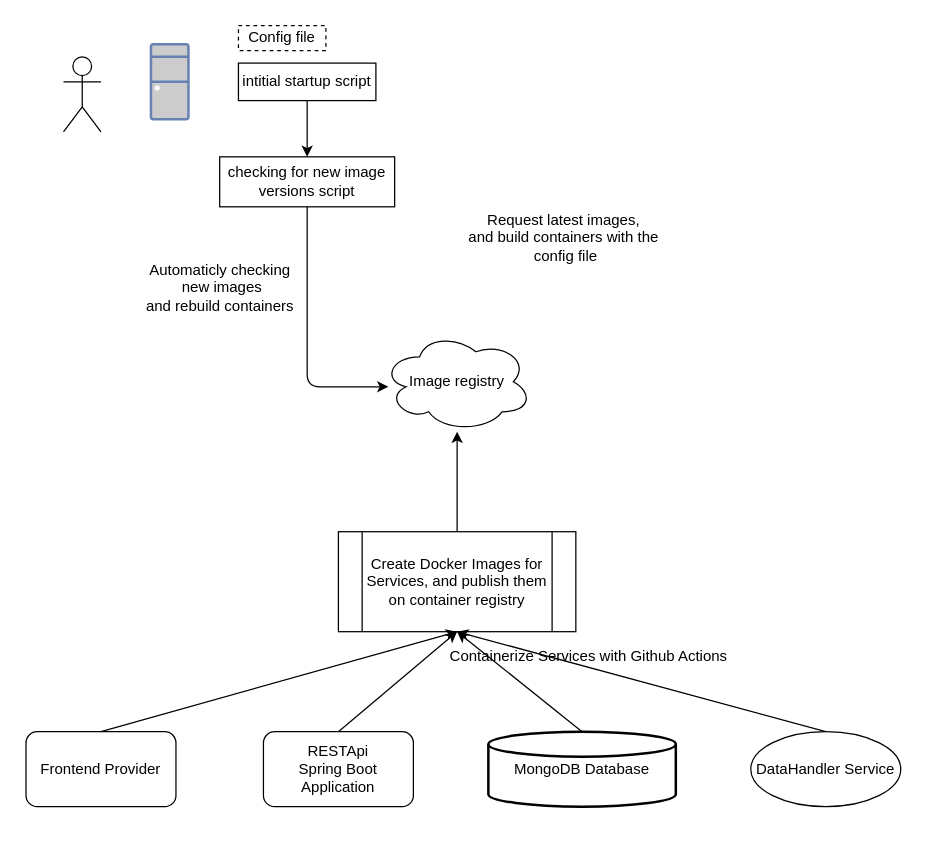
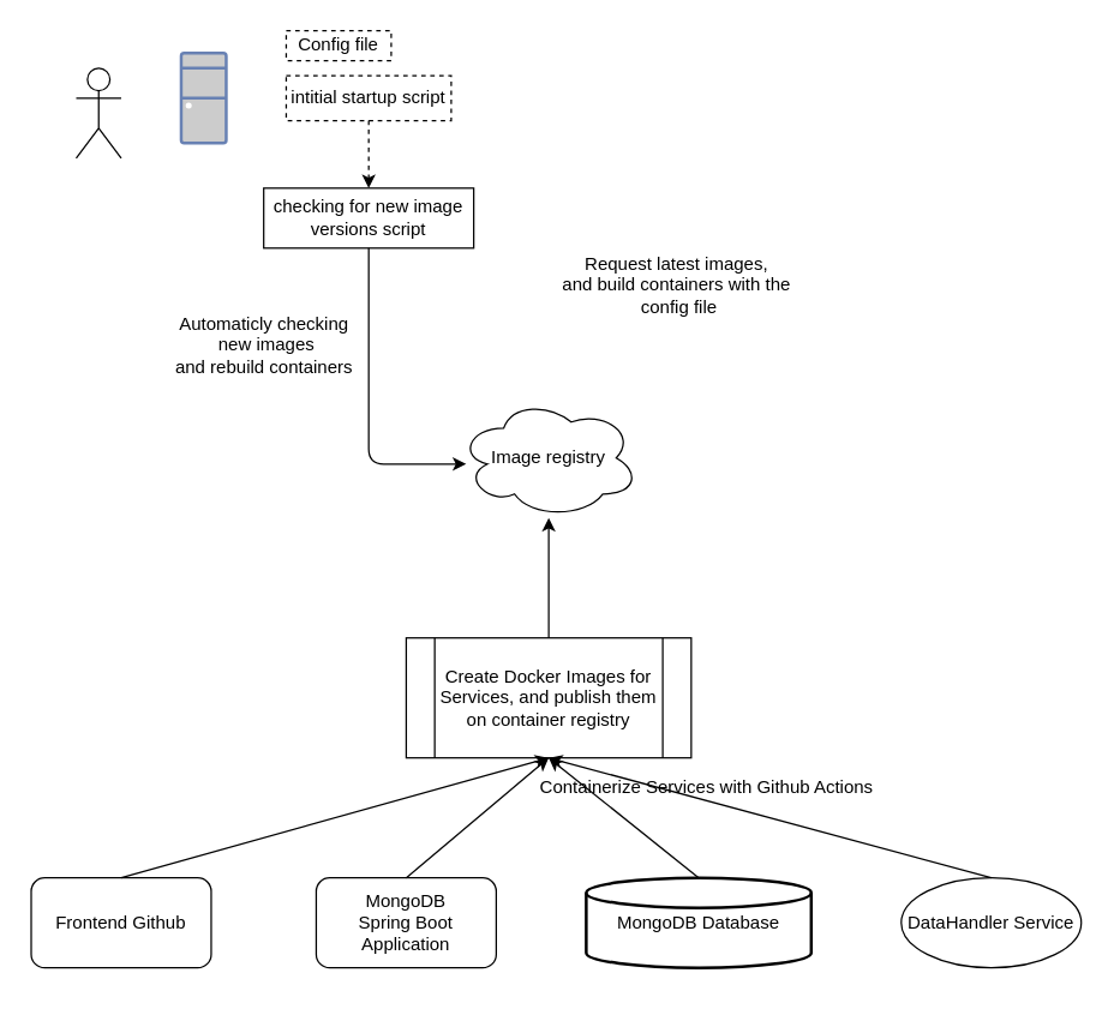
  <mxCell id="0" />
  <mxCell id="1" parent="0" />
- <mxCell id="2" value="RESTApi&lt;br&gt;Spring Boot Application" style="rounded=1;whiteSpace=wrap;html=1;" parent="1" vertex="1"><mxGeometry x="210" y="585" width="120" height="60" as="geometry" /></mxCell>
+ <mxCell id="2" value="MongoDB&lt;br&gt;Spring Boot Application" style="rounded=1;whiteSpace=wrap;html=1;" parent="1" vertex="1"><mxGeometry x="210" y="585" width="120" height="60" as="geometry" /></mxCell>
  <mxCell id="3" value="MongoDB Database" style="strokeWidth=2;html=1;shape=mxgraph.flowchart.database;whiteSpace=wrap;" parent="1" vertex="1"><mxGeometry x="390" y="585" width="150" height="60" as="geometry" /></mxCell>
  <mxCell id="4" value="DataHandler Service" style="ellipse;whiteSpace=wrap;html=1;" parent="1" vertex="1"><mxGeometry x="600" y="585" width="120" height="60" as="geometry" /></mxCell>
- <mxCell id="5" value="Frontend Provider&lt;br&gt;" style="rounded=1;whiteSpace=wrap;html=1;" parent="1" vertex="1"><mxGeometry x="20" y="585" width="120" height="60" as="geometry" /></mxCell>
+ <mxCell id="5" value="Frontend Github&lt;br&gt;" style="rounded=1;whiteSpace=wrap;html=1;" parent="1" vertex="1"><mxGeometry x="20" y="585" width="120" height="60" as="geometry" /></mxCell>
  <mxCell id="6" style="edgeStyle=orthogonalEdgeStyle;rounded=0;orthogonalLoop=1;jettySize=auto;html=1;exitX=0.5;exitY=1;exitDx=0;exitDy=0;" parent="1" edge="1"><mxGeometry relative="1" as="geometry"><mxPoint x="70" y="655" as="sourcePoint" /><mxPoint x="70" y="655" as="targetPoint" /></mxGeometry></mxCell>
  <mxCell id="7" value="Create Docker Images for Services, and publish them on container registry" style="shape=process;whiteSpace=wrap;html=1;backgroundOutline=1;" vertex="1" parent="1"><mxGeometry x="270" y="425" width="190" height="80" as="geometry" /></mxCell>
  <mxCell id="8" value="" style="endArrow=classic;html=1;entryX=0.5;entryY=1;entryDx=0;entryDy=0;exitX=0.5;exitY=0;exitDx=0;exitDy=0;" edge="1" parent="1" source="5" target="7"><mxGeometry width="50" height="50" relative="1" as="geometry"><mxPoint x="70" y="585" as="sourcePoint" /><mxPoint x="120" y="535" as="targetPoint" /></mxGeometry></mxCell>
  <mxCell id="9" value="" style="endArrow=classic;html=1;exitX=0.5;exitY=0;exitDx=0;exitDy=0;entryX=0.5;entryY=1;entryDx=0;entryDy=0;" edge="1" parent="1" source="2" target="7"><mxGeometry width="50" height="50" relative="1" as="geometry"><mxPoint x="300" y="585" as="sourcePoint" /><mxPoint x="350" y="535" as="targetPoint" /></mxGeometry></mxCell>
  <mxCell id="10" value="" style="endArrow=classic;html=1;exitX=0.5;exitY=0;exitDx=0;exitDy=0;exitPerimeter=0;entryX=0.5;entryY=1;entryDx=0;entryDy=0;" edge="1" parent="1" source="3" target="7"><mxGeometry width="50" height="50" relative="1" as="geometry"><mxPoint x="440" y="575" as="sourcePoint" /><mxPoint x="490" y="525" as="targetPoint" /></mxGeometry></mxCell>
  <mxCell id="11" value="" style="endArrow=classic;html=1;exitX=0.5;exitY=0;exitDx=0;exitDy=0;entryX=0.5;entryY=1;entryDx=0;entryDy=0;" edge="1" parent="1" source="4" target="7"><mxGeometry width="50" height="50" relative="1" as="geometry"><mxPoint x="570" y="565" as="sourcePoint" /><mxPoint x="620" y="515" as="targetPoint" /></mxGeometry></mxCell>
  <mxCell id="12" value="Containerize Services with Github Actions" style="text;html=1;align=center;verticalAlign=middle;resizable=0;points=[];autosize=1;" vertex="1" parent="1"><mxGeometry x="350" y="515" width="240" height="20" as="geometry" /></mxCell>
  <mxCell id="13" value="Image registry" style="ellipse;shape=cloud;whiteSpace=wrap;html=1;" vertex="1" parent="1"><mxGeometry x="305" y="265" width="120" height="80" as="geometry" /></mxCell>
  <mxCell id="14" value="" style="endArrow=classic;html=1;exitX=0.5;exitY=0;exitDx=0;exitDy=0;" edge="1" parent="1" source="7"><mxGeometry width="50" height="50" relative="1" as="geometry"><mxPoint x="310" y="445" as="sourcePoint" /><mxPoint x="365" y="345" as="targetPoint" /></mxGeometry></mxCell>
  <mxCell id="15" value="" style="shape=umlActor;verticalLabelPosition=bottom;verticalAlign=top;html=1;outlineConnect=0;" vertex="1" parent="1"><mxGeometry x="50" y="45" width="30" height="60" as="geometry" /></mxCell>
  <mxCell id="16" value="" style="fontColor=#0066CC;verticalAlign=top;verticalLabelPosition=bottom;labelPosition=center;align=center;html=1;outlineConnect=0;fillColor=#CCCCCC;strokeColor=#6881B3;gradientColor=none;gradientDirection=north;strokeWidth=2;shape=mxgraph.networks.desktop_pc;" vertex="1" parent="1"><mxGeometry x="120" y="35" width="30" height="60" as="geometry" /></mxCell>
  <mxCell id="17" value="Config file" style="rounded=0;whiteSpace=wrap;html=1;dashed=1;" vertex="1" parent="1"><mxGeometry x="190" y="20" width="70" height="20" as="geometry" /></mxCell>
- <mxCell id="18" value="intitial startup script" style="whiteSpace=wrap;html=1;" vertex="1" parent="1"><mxGeometry x="190" y="50" width="110" height="30" as="geometry" /></mxCell>
+ <mxCell id="18" value="intitial startup script" style="whiteSpace=wrap;html=1;dashed=1;" vertex="1" parent="1"><mxGeometry x="190" y="50" width="110" height="30" as="geometry" /></mxCell>
  <mxCell id="19" value="checking for new image versions script" style="whiteSpace=wrap;html=1;" vertex="1" parent="1"><mxGeometry x="175" y="125" width="140" height="40" as="geometry" /></mxCell>
  <mxCell id="20" value="Request latest images,&lt;br&gt;and build containers with the&lt;br&gt;&amp;nbsp;config file" style="text;html=1;align=center;verticalAlign=middle;resizable=0;points=[];autosize=1;" vertex="1" parent="1"><mxGeometry x="365" y="165" width="170" height="50" as="geometry" /></mxCell>
- <mxCell id="21" value="" style="endArrow=classic;html=1;" edge="1" parent="1" source="18" target="19"><mxGeometry width="50" height="50" relative="1" as="geometry"><mxPoint x="180" y="245" as="sourcePoint" /><mxPoint x="230" y="195" as="targetPoint" /></mxGeometry></mxCell>
+ <mxCell id="21" value="" style="endArrow=classic;html=1;dashed=1;" edge="1" parent="1" source="18" target="19"><mxGeometry width="50" height="50" relative="1" as="geometry"><mxPoint x="180" y="245" as="sourcePoint" /><mxPoint x="230" y="195" as="targetPoint" /></mxGeometry></mxCell>
  <mxCell id="22" value="" style="endArrow=classic;html=1;" edge="1" parent="1" source="19"><mxGeometry width="50" height="50" relative="1" as="geometry"><mxPoint x="190" y="265" as="sourcePoint" /><mxPoint x="310" y="309" as="targetPoint" /><Array as="points"><mxPoint x="245" y="309" /></Array></mxGeometry></mxCell>
  <mxCell id="23" value="Automaticly checking&lt;br&gt;&amp;nbsp;new images&lt;br&gt;and rebuild containers" style="text;html=1;align=center;verticalAlign=middle;resizable=0;points=[];autosize=1;" vertex="1" parent="1"><mxGeometry x="110" y="205" width="130" height="50" as="geometry" /></mxCell>
